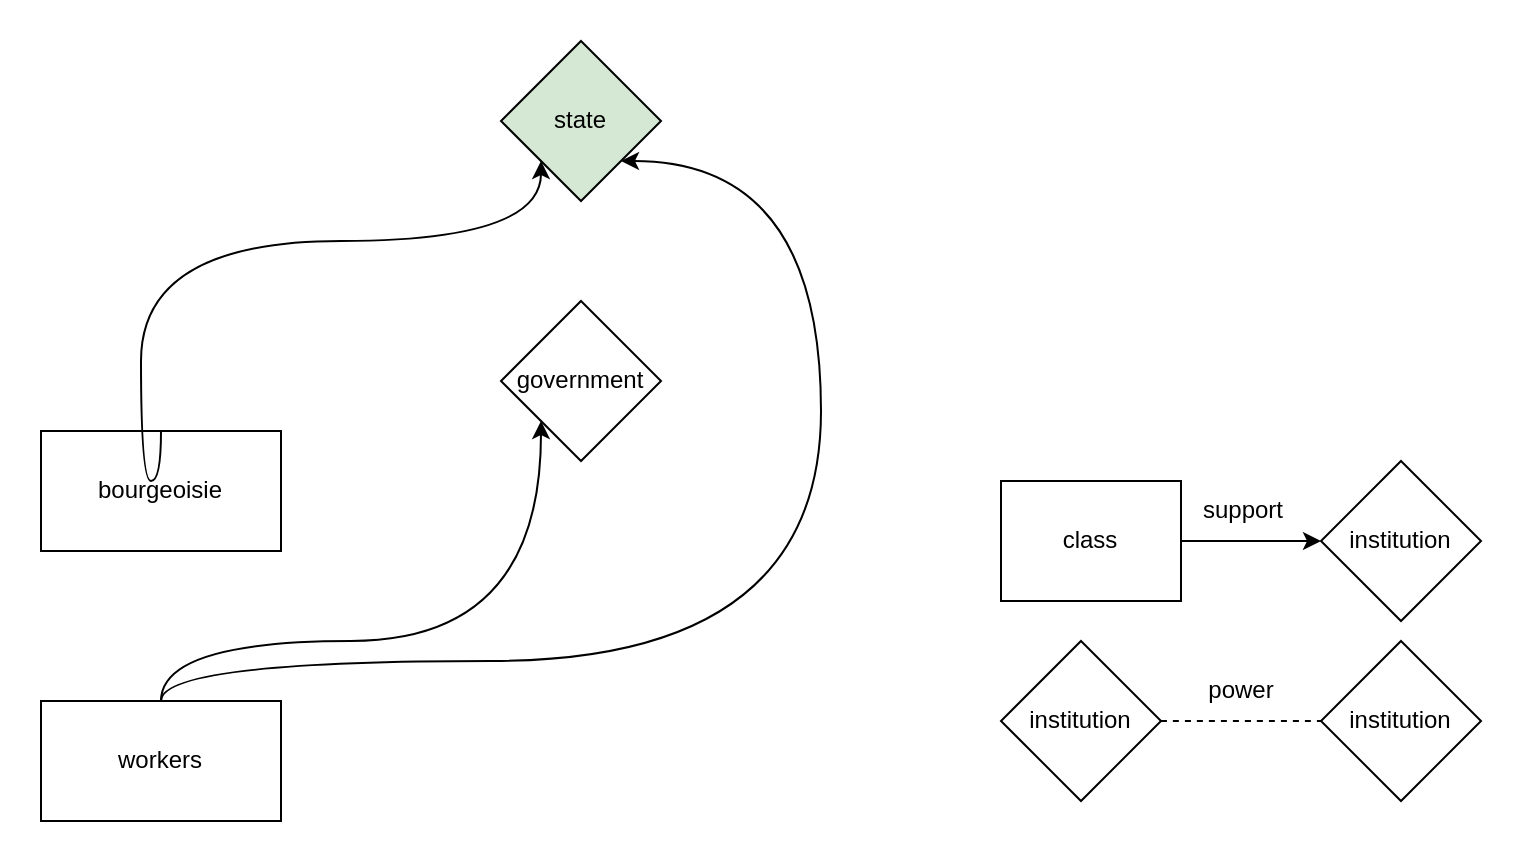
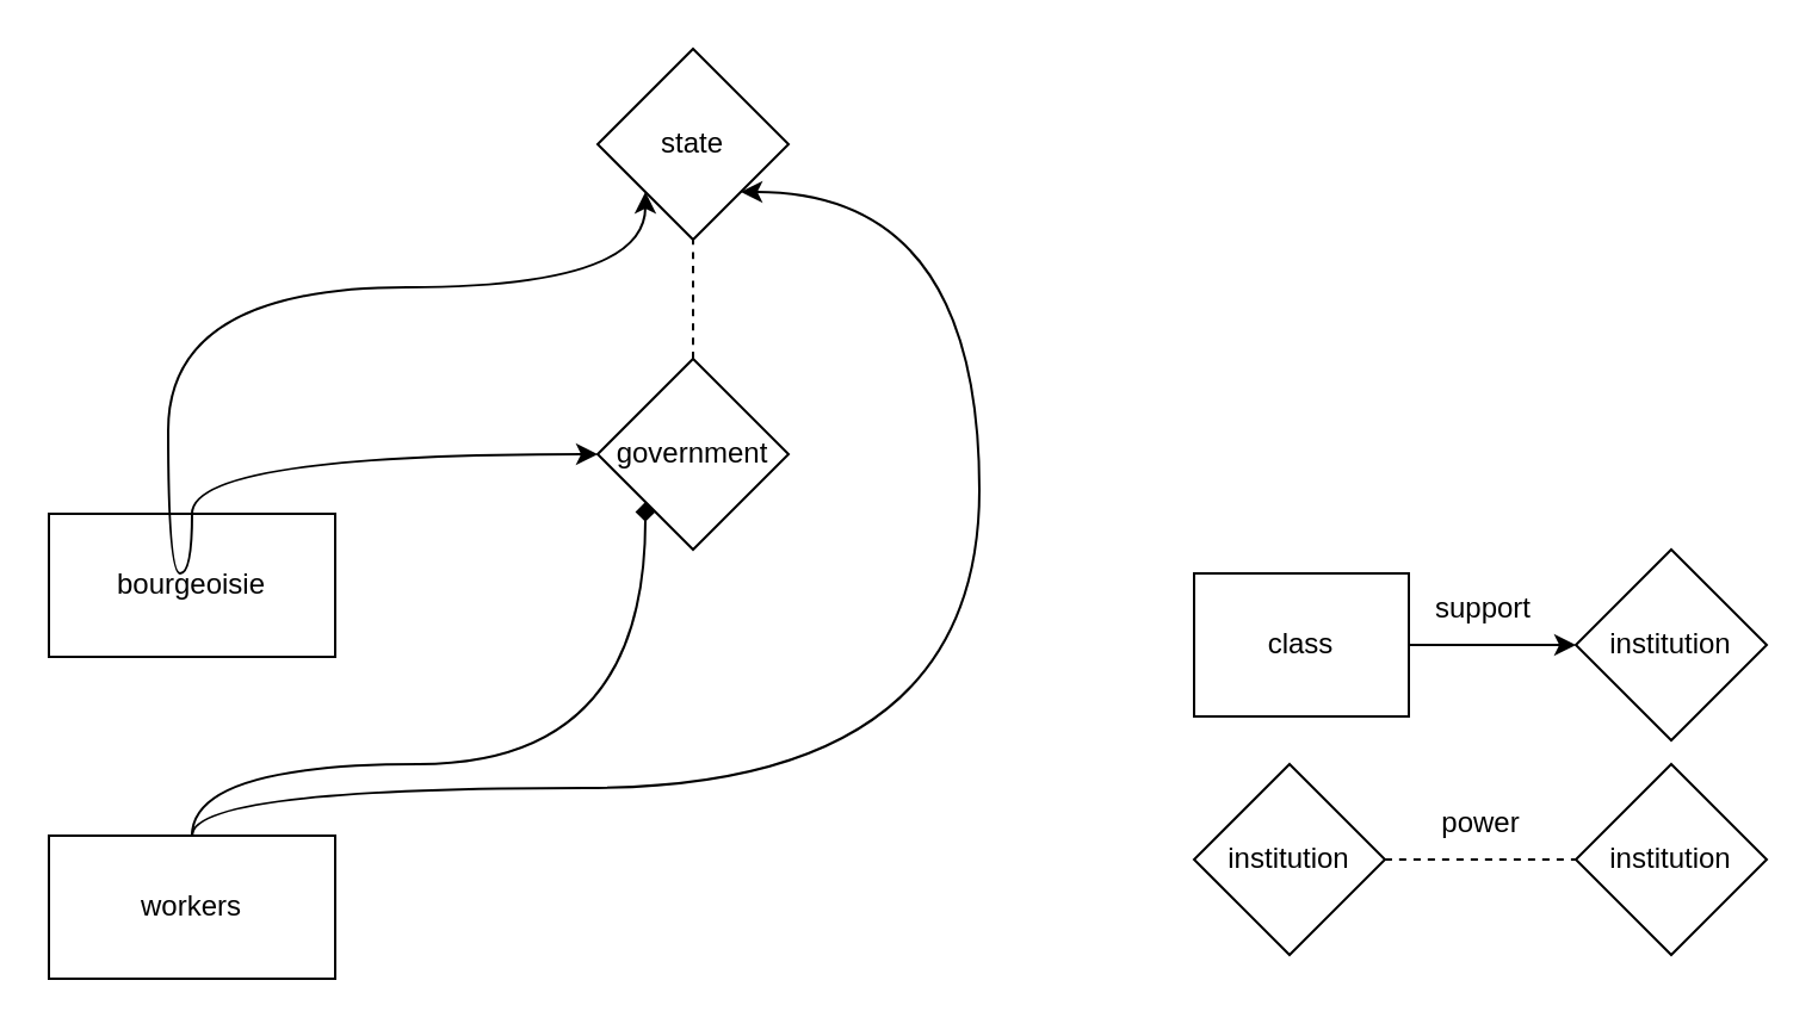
  <mxCell id="0" />
  <mxCell id="1" parent="0" />
- <mxCell id="2" value="state" style="rhombus;whiteSpace=wrap;html=1;fillColor=#d5e8d4;" vertex="1" parent="1"><mxGeometry x="250" y="20" width="80" height="80" as="geometry" /></mxCell>
+ <mxCell id="2" value="state" style="rhombus;whiteSpace=wrap;html=1;" vertex="1" parent="1"><mxGeometry x="250" y="20" width="80" height="80" as="geometry" /></mxCell>
+ <mxCell id="3" style="edgeStyle=orthogonalEdgeStyle;html=1;exitX=0.5;exitY=0;exitDx=0;exitDy=0;entryX=0;entryY=0.5;entryDx=0;entryDy=0;curved=1;" edge="1" parent="1" source="4" target="8"><mxGeometry relative="1" as="geometry" /></mxCell>
  <mxCell id="4" value="&lt;span class=&quot;luna-form bold&quot;&gt;bourgeoisie&lt;/span&gt;" style="rounded=0;whiteSpace=wrap;html=1;" vertex="1" parent="1"><mxGeometry x="20" y="215" width="120" height="60" as="geometry" /></mxCell>
- <mxCell id="5" style="edgeStyle=orthogonalEdgeStyle;html=1;exitX=0.5;exitY=0;exitDx=0;exitDy=0;entryX=0;entryY=1;entryDx=0;entryDy=0;curved=1;" edge="1" parent="1" source="7" target="8"><mxGeometry relative="1" as="geometry"><Array as="points"><mxPoint x="80" y="320" /><mxPoint x="270" y="320" /></Array></mxGeometry></mxCell>
+ <mxCell id="5" style="edgeStyle=orthogonalEdgeStyle;html=1;exitX=0.5;exitY=0;exitDx=0;exitDy=0;entryX=0;entryY=1;entryDx=0;entryDy=0;curved=1;endArrow=diamond;" edge="1" parent="1" source="7" target="8"><mxGeometry relative="1" as="geometry"><Array as="points"><mxPoint x="80" y="320" /><mxPoint x="270" y="320" /></Array></mxGeometry></mxCell>
  <mxCell id="6" style="edgeStyle=orthogonalEdgeStyle;curved=1;html=1;exitX=0.5;exitY=0;exitDx=0;exitDy=0;entryX=1;entryY=1;entryDx=0;entryDy=0;" edge="1" parent="1" source="7" target="2"><mxGeometry relative="1" as="geometry"><Array as="points"><mxPoint x="80" y="330" /><mxPoint x="410" y="330" /><mxPoint x="410" y="80" /></Array></mxGeometry></mxCell>
  <mxCell id="7" value="workers" style="rounded=0;whiteSpace=wrap;html=1;" vertex="1" parent="1"><mxGeometry x="20" y="350" width="120" height="60" as="geometry" /></mxCell>
  <mxCell id="8" value="government" style="rhombus;whiteSpace=wrap;html=1;" vertex="1" parent="1"><mxGeometry x="250" y="150" width="80" height="80" as="geometry" /></mxCell>
+ <mxCell id="9" value="" style="endArrow=none;dashed=1;html=1;curved=1;entryX=0.5;entryY=1;entryDx=0;entryDy=0;" edge="1" parent="1" source="8" target="2"><mxGeometry width="50" height="50" relative="1" as="geometry"><mxPoint x="340" y="240" as="sourcePoint" /><mxPoint x="390" y="190" as="targetPoint" /></mxGeometry></mxCell>
  <mxCell id="10" style="edgeStyle=orthogonalEdgeStyle;html=1;exitX=0.5;exitY=0;exitDx=0;exitDy=0;entryX=0;entryY=1;entryDx=0;entryDy=0;curved=1;" edge="1" parent="1" source="4" target="2"><mxGeometry relative="1" as="geometry"><mxPoint x="90" y="250" as="sourcePoint" /><mxPoint x="260" y="200" as="targetPoint" /><Array as="points"><mxPoint x="70" y="240" /><mxPoint x="70" y="120" /><mxPoint x="270" y="120" /></Array></mxGeometry></mxCell>
  <mxCell id="11" value="institution" style="rhombus;whiteSpace=wrap;html=1;" vertex="1" parent="1"><mxGeometry x="660" y="230" width="80" height="80" as="geometry" /></mxCell>
  <mxCell id="12" value="class" style="rounded=0;whiteSpace=wrap;html=1;" vertex="1" parent="1"><mxGeometry x="500" y="240" width="90" height="60" as="geometry" /></mxCell>
  <mxCell id="13" value="" style="endArrow=classic;html=1;curved=1;entryX=0;entryY=0.5;entryDx=0;entryDy=0;" edge="1" parent="1" target="11"><mxGeometry width="50" height="50" relative="1" as="geometry"><mxPoint x="590" y="270" as="sourcePoint" /><mxPoint x="640" y="220" as="targetPoint" /></mxGeometry></mxCell>
  <mxCell id="14" value="support" style="text;html=1;align=center;verticalAlign=middle;resizable=0;points=[];autosize=1;strokeColor=none;fillColor=none;" vertex="1" parent="1"><mxGeometry x="591" y="240" width="60" height="30" as="geometry" /></mxCell>
  <mxCell id="15" style="edgeStyle=orthogonalEdgeStyle;curved=1;html=1;exitX=1;exitY=0.5;exitDx=0;exitDy=0;entryX=0;entryY=0.5;entryDx=0;entryDy=0;dashed=1;endArrow=none;endFill=0;" edge="1" parent="1" source="16" target="17"><mxGeometry relative="1" as="geometry" /></mxCell>
  <mxCell id="16" value="institution" style="rhombus;whiteSpace=wrap;html=1;" vertex="1" parent="1"><mxGeometry x="500" y="320" width="80" height="80" as="geometry" /></mxCell>
  <mxCell id="17" value="institution" style="rhombus;whiteSpace=wrap;html=1;" vertex="1" parent="1"><mxGeometry x="660" y="320" width="80" height="80" as="geometry" /></mxCell>
  <mxCell id="18" value="power" style="text;html=1;align=center;verticalAlign=middle;resizable=0;points=[];autosize=1;strokeColor=none;fillColor=none;" vertex="1" parent="1"><mxGeometry x="590" y="330" width="60" height="30" as="geometry" /></mxCell>
